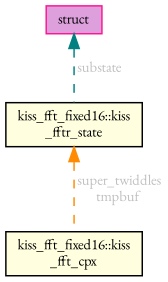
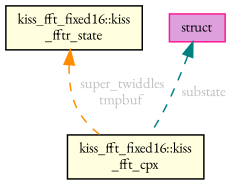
  digraph {
    fontname="EB Garamond"
    node [color=black fillcolor=lightyellow fontname="EB Garamond" fontsize=10 shape=box style=filled]
    edge [dir=back fontcolor=grey fontname="EB Garamond" fontsize=10 labelfontname=Helvetica labelfontsize=10 style=dashed]
    n1 [fontcolor=black height=0.2 label="kiss_fft_fixed16::kiss\l_fftr_state" width=0.4]
    n2 [height=0.2 label="kiss_fft_fixed16::kiss\l_fft_cpx" width=0.4]
    n3 [color=deeppink fillcolor=plum height=0.2 label=struct width=0.4]
    n1 -> n2 [color=darkorange label=" super_twiddles\ntmpbuf"]
-   n3 -> n1 [color=teal label=" substate"]
+   n3 -> n2 [color=teal label=" substate"]
  }
